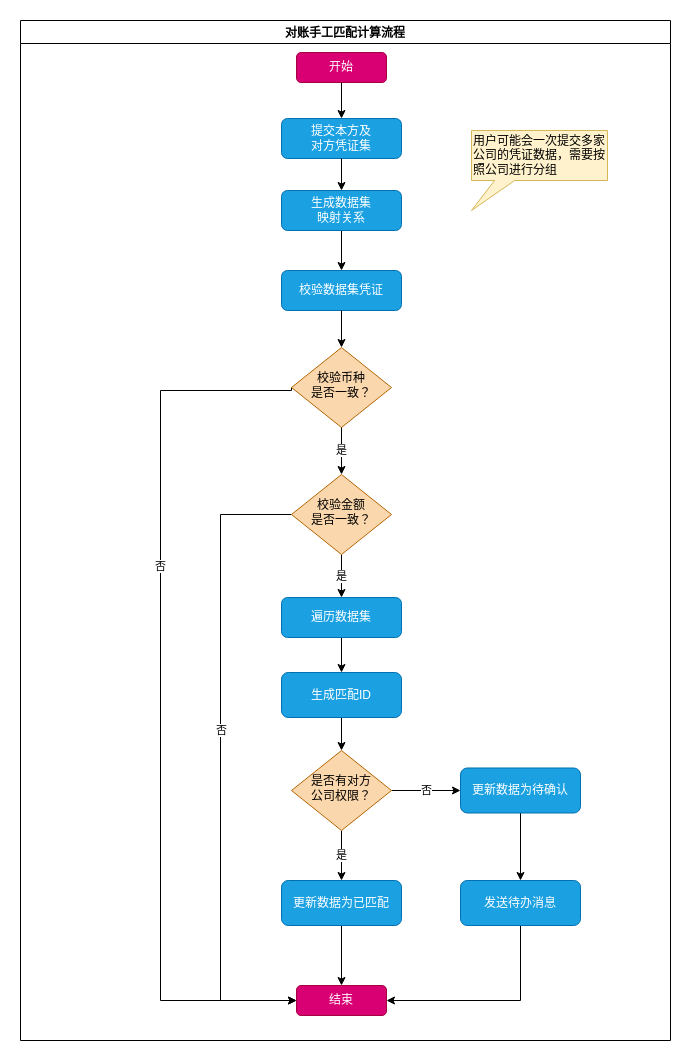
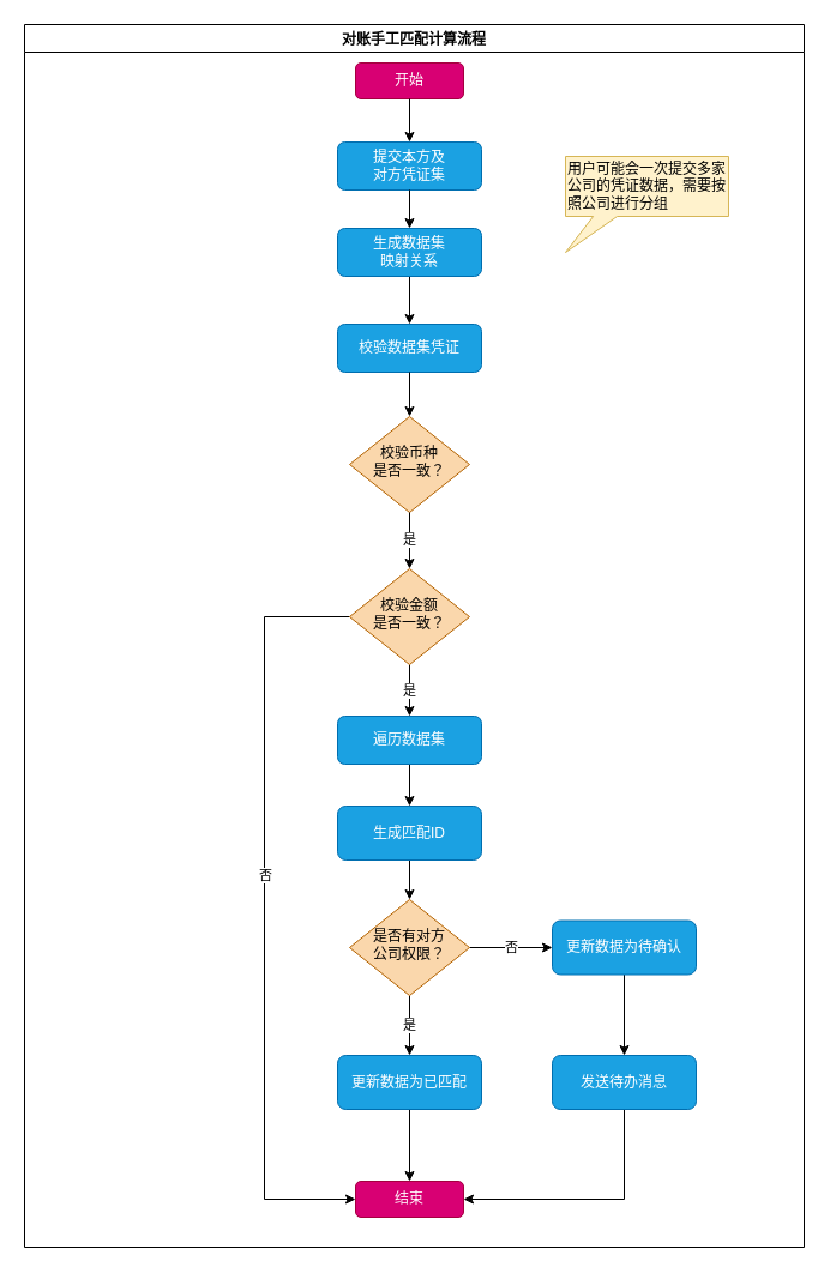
  <mxCell id="0" />
  <mxCell id="1" parent="0" />
  <mxCell id="2" value="对账手工匹配计算流程" style="swimlane;" parent="1" vertex="1"><mxGeometry x="20" y="20" width="650" height="1020" as="geometry" /></mxCell>
  <mxCell id="3" style="edgeStyle=orthogonalEdgeStyle;rounded=0;orthogonalLoop=1;jettySize=auto;html=1;" edge="1" parent="2" source="4" target="27"><mxGeometry relative="1" as="geometry" /></mxCell>
  <mxCell id="4" value="生成匹配ID" style="rounded=1;whiteSpace=wrap;html=1;fontSize=12;glass=0;strokeWidth=1;shadow=0;fillColor=#1ba1e2;fontColor=#ffffff;strokeColor=#006EAF;" parent="2" vertex="1"><mxGeometry x="261" y="652" width="120" height="45" as="geometry" /></mxCell>
  <mxCell id="5" value="开始" style="rounded=1;whiteSpace=wrap;html=1;fontSize=12;glass=0;strokeWidth=1;shadow=0;fillColor=#d80073;fontColor=#ffffff;strokeColor=#A50040;" parent="2" vertex="1"><mxGeometry x="276" y="32" width="90" height="30" as="geometry" /></mxCell>
  <mxCell id="6" value="提交本方及&lt;br&gt;对方凭证集" style="rounded=1;whiteSpace=wrap;html=1;fontSize=12;glass=0;strokeWidth=1;shadow=0;fillColor=#1ba1e2;fontColor=#ffffff;strokeColor=#006EAF;" parent="2" vertex="1"><mxGeometry x="261" y="98" width="120" height="40" as="geometry" /></mxCell>
  <mxCell id="7" style="edgeStyle=orthogonalEdgeStyle;rounded=0;orthogonalLoop=1;jettySize=auto;html=1;entryX=0.5;entryY=0;entryDx=0;entryDy=0;" parent="2" source="5" target="6" edge="1"><mxGeometry relative="1" as="geometry" /></mxCell>
  <mxCell id="8" style="edgeStyle=orthogonalEdgeStyle;rounded=0;orthogonalLoop=1;jettySize=auto;html=1;" parent="2" source="9" target="11" edge="1"><mxGeometry relative="1" as="geometry" /></mxCell>
  <mxCell id="9" value="生成数据集&lt;br&gt;映射关系" style="rounded=1;whiteSpace=wrap;html=1;fontSize=12;glass=0;strokeWidth=1;shadow=0;fillColor=#1ba1e2;fontColor=#ffffff;strokeColor=#006EAF;" parent="2" vertex="1"><mxGeometry x="261" y="170" width="120" height="40" as="geometry" /></mxCell>
  <mxCell id="10" style="edgeStyle=orthogonalEdgeStyle;rounded=0;orthogonalLoop=1;jettySize=auto;html=1;" parent="2" source="6" target="9" edge="1"><mxGeometry relative="1" as="geometry" /></mxCell>
  <mxCell id="11" value="校验数据集凭证" style="rounded=1;whiteSpace=wrap;html=1;fontSize=12;glass=0;strokeWidth=1;shadow=0;fillColor=#1ba1e2;fontColor=#ffffff;strokeColor=#006EAF;" parent="2" vertex="1"><mxGeometry x="261" y="250" width="120" height="40" as="geometry" /></mxCell>
  <mxCell id="12" value="用户可能会一次提交多家公司的凭证数据，需要按照公司进行分组" style="shape=callout;whiteSpace=wrap;html=1;perimeter=calloutPerimeter;position2=0;fillColor=#fff2cc;strokeColor=#d6b656;size=30;position=0.17;align=left;" vertex="1" parent="2"><mxGeometry x="451" y="110" width="136" height="80" as="geometry" /></mxCell>
- <mxCell id="13" style="edgeStyle=orthogonalEdgeStyle;rounded=0;orthogonalLoop=1;jettySize=auto;html=1;entryX=0;entryY=0.5;entryDx=0;entryDy=0;exitX=0;exitY=0.5;exitDx=0;exitDy=0;" edge="1" parent="2" source="15" target="22"><mxGeometry relative="1" as="geometry"><Array as="points"><mxPoint x="271" y="370" /><mxPoint x="140" y="370" /><mxPoint x="140" y="980" /></Array></mxGeometry></mxCell>
- <mxCell id="14" value="否" style="edgeLabel;html=1;align=center;verticalAlign=middle;resizable=0;points=[];" vertex="1" connectable="0" parent="13"><mxGeometry x="-0.298" y="-1" relative="1" as="geometry"><mxPoint as="offset" /></mxGeometry></mxCell>
  <mxCell id="15" value="校验币种&lt;br&gt;是否一致？" style="rhombus;whiteSpace=wrap;html=1;shadow=0;fontFamily=Helvetica;fontSize=12;align=center;strokeWidth=1;spacing=6;spacingTop=-4;fillColor=#fad7ac;strokeColor=#b46504;" vertex="1" parent="2"><mxGeometry x="271" y="327" width="100" height="80" as="geometry" /></mxCell>
  <mxCell id="16" style="edgeStyle=orthogonalEdgeStyle;rounded=0;orthogonalLoop=1;jettySize=auto;html=1;entryX=0.5;entryY=0;entryDx=0;entryDy=0;" edge="1" parent="2" target="15"><mxGeometry relative="1" as="geometry"><mxPoint x="321" y="290" as="sourcePoint" /></mxGeometry></mxCell>
  <mxCell id="17" value="是" style="edgeStyle=orthogonalEdgeStyle;rounded=0;orthogonalLoop=1;jettySize=auto;html=1;entryX=0.5;entryY=0;entryDx=0;entryDy=0;" edge="1" parent="2" source="15" target="21"><mxGeometry x="-0.021" relative="1" as="geometry"><mxPoint x="321" y="440" as="targetPoint" /><mxPoint as="offset" /></mxGeometry></mxCell>
  <mxCell id="18" style="edgeStyle=orthogonalEdgeStyle;rounded=0;orthogonalLoop=1;jettySize=auto;html=1;entryX=0;entryY=0.5;entryDx=0;entryDy=0;exitX=0;exitY=0.5;exitDx=0;exitDy=0;" edge="1" parent="2" source="21" target="22"><mxGeometry relative="1" as="geometry"><Array as="points"><mxPoint x="200" y="494" /><mxPoint x="200" y="980" /></Array></mxGeometry></mxCell>
  <mxCell id="19" value="否" style="edgeLabel;html=1;align=center;verticalAlign=middle;resizable=0;points=[];" vertex="1" connectable="0" parent="18"><mxGeometry x="-0.095" relative="1" as="geometry"><mxPoint as="offset" /></mxGeometry></mxCell>
  <mxCell id="20" value="是" style="edgeStyle=orthogonalEdgeStyle;rounded=0;orthogonalLoop=1;jettySize=auto;html=1;" edge="1" parent="2" source="21" target="24"><mxGeometry relative="1" as="geometry" /></mxCell>
  <mxCell id="21" value="校验金额&lt;br&gt;是否一致？" style="rhombus;whiteSpace=wrap;html=1;shadow=0;fontFamily=Helvetica;fontSize=12;align=center;strokeWidth=1;spacing=6;spacingTop=-4;fillColor=#fad7ac;strokeColor=#b46504;" vertex="1" parent="2"><mxGeometry x="271" y="454" width="100" height="80" as="geometry" /></mxCell>
  <mxCell id="22" value="结束" style="rounded=1;whiteSpace=wrap;html=1;fontSize=12;glass=0;strokeWidth=1;shadow=0;fillColor=#d80073;fontColor=#ffffff;strokeColor=#A50040;" vertex="1" parent="2"><mxGeometry x="276" y="965" width="90" height="30" as="geometry" /></mxCell>
  <mxCell id="23" style="edgeStyle=orthogonalEdgeStyle;rounded=0;orthogonalLoop=1;jettySize=auto;html=1;" edge="1" parent="2" source="24" target="4"><mxGeometry relative="1" as="geometry" /></mxCell>
  <mxCell id="24" value="遍历数据集" style="rounded=1;whiteSpace=wrap;html=1;fontSize=12;glass=0;strokeWidth=1;shadow=0;fillColor=#1ba1e2;fontColor=#ffffff;strokeColor=#006EAF;" vertex="1" parent="2"><mxGeometry x="261" y="577" width="120" height="40" as="geometry" /></mxCell>
  <mxCell id="25" value="是" style="edgeStyle=orthogonalEdgeStyle;rounded=0;orthogonalLoop=1;jettySize=auto;html=1;" edge="1" parent="2" source="27" target="29"><mxGeometry relative="1" as="geometry" /></mxCell>
  <mxCell id="26" value="否" style="edgeStyle=orthogonalEdgeStyle;rounded=0;orthogonalLoop=1;jettySize=auto;html=1;" edge="1" parent="2" source="27" target="33"><mxGeometry relative="1" as="geometry" /></mxCell>
  <mxCell id="27" value="是否有对方&lt;br&gt;公司权限？" style="rhombus;whiteSpace=wrap;html=1;shadow=0;fontFamily=Helvetica;fontSize=12;align=center;strokeWidth=1;spacing=6;spacingTop=-4;fillColor=#fad7ac;strokeColor=#b46504;" vertex="1" parent="2"><mxGeometry x="271" y="730" width="100" height="80" as="geometry" /></mxCell>
  <mxCell id="28" style="edgeStyle=orthogonalEdgeStyle;rounded=0;orthogonalLoop=1;jettySize=auto;html=1;" edge="1" parent="2" source="29" target="22"><mxGeometry relative="1" as="geometry" /></mxCell>
  <mxCell id="29" value="更新数据为已匹配" style="rounded=1;whiteSpace=wrap;html=1;fontSize=12;glass=0;strokeWidth=1;shadow=0;fillColor=#1ba1e2;fontColor=#ffffff;strokeColor=#006EAF;" vertex="1" parent="2"><mxGeometry x="261" y="860" width="120" height="45" as="geometry" /></mxCell>
  <mxCell id="30" style="edgeStyle=orthogonalEdgeStyle;rounded=0;orthogonalLoop=1;jettySize=auto;html=1;entryX=1;entryY=0.5;entryDx=0;entryDy=0;exitX=0.5;exitY=1;exitDx=0;exitDy=0;" edge="1" parent="2" source="31" target="22"><mxGeometry relative="1" as="geometry" /></mxCell>
  <mxCell id="31" value="发送待办消息" style="rounded=1;whiteSpace=wrap;html=1;fontSize=12;glass=0;strokeWidth=1;shadow=0;fillColor=#1ba1e2;fontColor=#ffffff;strokeColor=#006EAF;" vertex="1" parent="2"><mxGeometry x="440" y="860" width="120" height="45" as="geometry" /></mxCell>
  <mxCell id="32" style="edgeStyle=orthogonalEdgeStyle;rounded=0;orthogonalLoop=1;jettySize=auto;html=1;" edge="1" parent="2" source="33" target="31"><mxGeometry relative="1" as="geometry" /></mxCell>
  <mxCell id="33" value="更新数据为待确认&lt;br&gt;" style="rounded=1;whiteSpace=wrap;html=1;fontSize=12;glass=0;strokeWidth=1;shadow=0;fillColor=#1ba1e2;fontColor=#ffffff;strokeColor=#006EAF;" vertex="1" parent="2"><mxGeometry x="440" y="747.5" width="120" height="45" as="geometry" /></mxCell>
